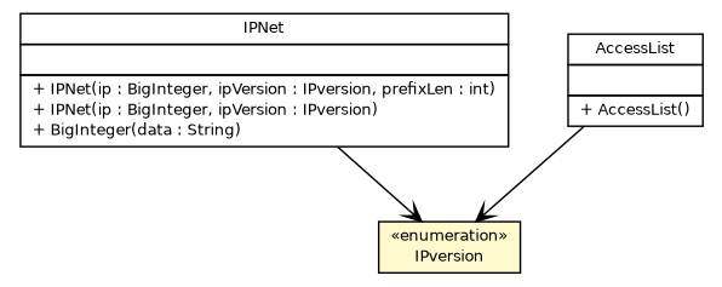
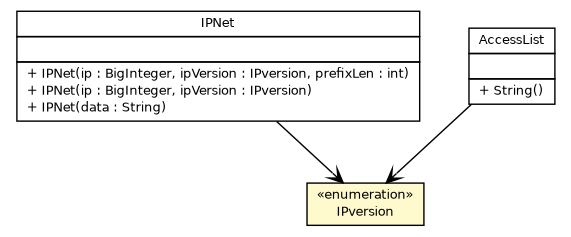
  digraph {
    node [fontcolor=black fontname=Helvetica fontsize=9.0 shape=plaintext]
    edge [arrowhead=open color=black fontcolor=black fontname=Helvetica fontsize=10.0 headport=p labelfontname=Helvetica labelfontsize=10 tailport=p]
    n1 [label=<<table border="0" cellborder="1" cellspacing="0" cellpadding="2" port="p" bgcolor="lemonChiffon" href="./IPversion.html"> 		<tr><td><table border="0" cellspacing="0" cellpadding="1"> 			<tr><td> &laquo;enumeration&raquo; </td></tr> 			<tr><td> IPversion </td></tr> 		</table></td></tr> 		</table>>]
-   n2 [label=<<table border="0" cellborder="1" cellspacing="0" cellpadding="2" port="p" href="./IPNet.html"> 		<tr><td><table border="0" cellspacing="0" cellpadding="1"> 			<tr><td> IPNet </td></tr> 		</table></td></tr> 		<tr><td><table border="0" cellspacing="0" cellpadding="1"> 			<tr><td align="left">  </td></tr> 		</table></td></tr> 		<tr><td><table border="0" cellspacing="0" cellpadding="1"> 			<tr><td align="left"> + IPNet(ip : BigInteger, ipVersion : IPversion, prefixLen : int) </td></tr> 			<tr><td align="left"> + IPNet(ip : BigInteger, ipVersion : IPversion) </td></tr> 			<tr><td align="left"> + BigInteger(data : String) </td></tr> 		</table></td></tr> 		</table>>]
-   n3 [label=<<table border="0" cellborder="1" cellspacing="0" cellpadding="2" port="p" href="../../equipments/cisco/router/AccessList.html"> 		<tr><td><table border="0" cellspacing="0" cellpadding="1"> 			<tr><td> AccessList </td></tr> 		</table></td></tr> 		<tr><td><table border="0" cellspacing="0" cellpadding="1"> 			<tr><td align="left">  </td></tr> 		</table></td></tr> 		<tr><td><table border="0" cellspacing="0" cellpadding="1"> 			<tr><td align="left"> + AccessList() </td></tr> 		</table></td></tr> 		</table>>]
+   n2 [label=<<table border="0" cellborder="1" cellspacing="0" cellpadding="2" port="p" href="./IPNet.html"> 		<tr><td><table border="0" cellspacing="0" cellpadding="1"> 			<tr><td> IPNet </td></tr> 		</table></td></tr> 		<tr><td><table border="0" cellspacing="0" cellpadding="1"> 			<tr><td align="left">  </td></tr> 		</table></td></tr> 		<tr><td><table border="0" cellspacing="0" cellpadding="1"> 			<tr><td align="left"> + IPNet(ip : BigInteger, ipVersion : IPversion, prefixLen : int) </td></tr> 			<tr><td align="left"> + IPNet(ip : BigInteger, ipVersion : IPversion) </td></tr> 			<tr><td align="left"> + IPNet(data : String) </td></tr> 		</table></td></tr> 		</table>>]
+   n3 [label=<<table border="0" cellborder="1" cellspacing="0" cellpadding="2" port="p" href="../../equipments/cisco/router/AccessList.html"> 		<tr><td><table border="0" cellspacing="0" cellpadding="1"> 			<tr><td> AccessList </td></tr> 		</table></td></tr> 		<tr><td><table border="0" cellspacing="0" cellpadding="1"> 			<tr><td align="left">  </td></tr> 		</table></td></tr> 		<tr><td><table border="0" cellspacing="0" cellpadding="1"> 			<tr><td align="left"> + String() </td></tr> 		</table></td></tr> 		</table>>]
    n2 -> n1
    n3 -> n1
  }
